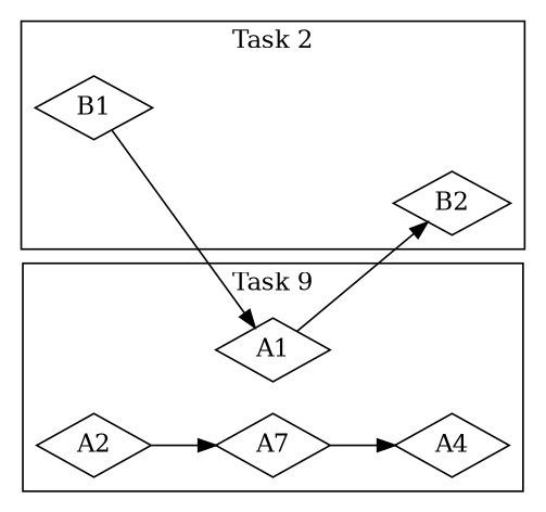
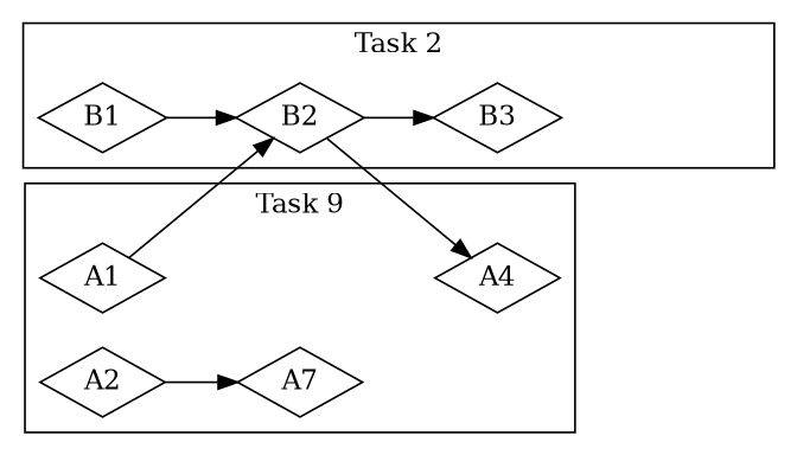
  digraph {
    cluster=true
    rankdir=LR
    splines=false
    node [shape=diamond]
    B1
    B2
+   B3
    B0 [style=invis]
    A1
    A2
    n7 [label=A7]
    A4
    subgraph cluster_1 {
      label="Task 2"
      B1
      B2
+     B3
      B0
    }
    subgraph cluster_2 {
      label="Task 9"
      newrank=true
      A1
      A2
      n7
      A4
    }
-   B1 -> A1
+   B1 -> B2
+   B2 -> B3
+   B3 -> B0 [style=invis]
    A1 -> B2
    A2 -> n7
-   n7 -> A4
+   B2 -> A4
  }
